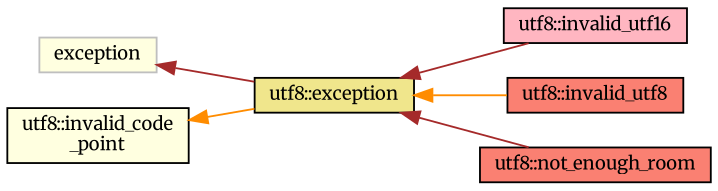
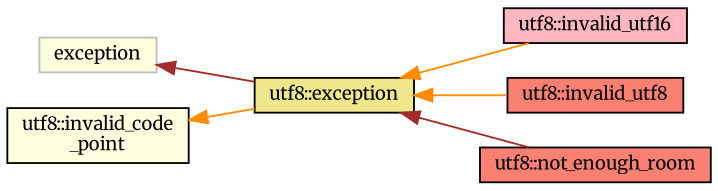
  digraph {
    fontname=Merriweather
    rankdir=LR
    node [color=black fillcolor=lightyellow fontname=Merriweather fontsize=10 shape=record style=filled]
    edge [color=brown dir=back fontname=Merriweather fontsize=10 labelfontname=Helvetica labelfontsize=10 style=solid]
    n1 [color=grey75 height=0.2 label=exception width=0.4]
    n2 [fillcolor=khaki height=0.2 label="utf8::exception" width=0.4]
    n3 [fillcolor=lightpink height=0.2 label="utf8::invalid_utf16" width=0.4]
    n4 [fillcolor=salmon height=0.2 label="utf8::invalid_utf8" width=0.4]
    n5 [fillcolor=salmon height=0.2 label="utf8::not_enough_room" width=0.4]
    n6 [height=0.2 label="utf8::invalid_code\l_point" width=0.4]
    n1 -> n2
-   n2 -> n3
+   n2 -> n3 [color=darkorange]
    n2 -> n4 [color=darkorange]
    n2 -> n5
    n6 -> n2 [color=darkorange]
  }
